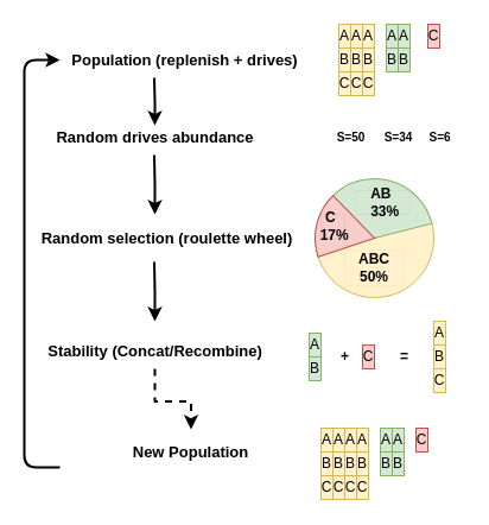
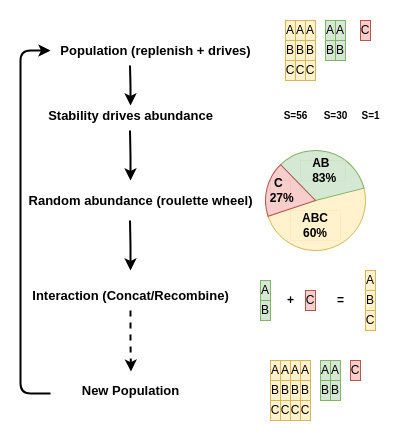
  <mxCell id="0" />
  <mxCell id="1" parent="0" />
  <mxCell id="2" value="" style="verticalLabelPosition=bottom;verticalAlign=top;html=1;shape=mxgraph.basic.pie;fillColor=#fff2cc;strokeColor=#d6b656;startAngle=0.2;endAngle=0.711;" vertex="1" parent="1"><mxGeometry x="265" y="150" width="100" height="100" as="geometry" /></mxCell>
  <mxCell id="3" value="" style="verticalLabelPosition=bottom;verticalAlign=top;html=1;shape=mxgraph.basic.pie;fillColor=#d5e8d4;strokeColor=#82b366;startAngle=0.168;endAngle=0.502;rotation=-105;" vertex="1" parent="1"><mxGeometry x="265" y="150" width="100" height="100" as="geometry" /></mxCell>
  <mxCell id="4" value="" style="verticalLabelPosition=bottom;verticalAlign=top;html=1;shape=mxgraph.basic.pie;fillColor=#f8cecc;strokeColor=#b85450;startAngle=0.324;endAngle=0.502;rotation=135;" vertex="1" parent="1"><mxGeometry x="264.997" y="149.997" width="100" height="100" as="geometry" /></mxCell>
- <mxCell id="5" value="ABC 50%" style="shape=rect;strokeWidth=0;fontStyle=1;html=1;whiteSpace=wrap;align=center;fillColor=#fff2cc;strokeColor=#d6b656;" vertex="1" parent="1"><mxGeometry x="290" y="210" width="50" height="30" as="geometry" /></mxCell>
+ <mxCell id="5" value="ABC 60%" style="shape=rect;strokeWidth=0;fontStyle=1;html=1;whiteSpace=wrap;align=center;fillColor=#fff2cc;strokeColor=#d6b656;" vertex="1" parent="1"><mxGeometry x="290" y="210" width="50" height="30" as="geometry" /></mxCell>
  <mxCell id="6" value="" style="align=left;html=1;verticalAlign=middle;labelPosition=right;verticalLabelPosition=middle;labelBackgroundColor=none;fontSize=10" connectable="0" vertex="1" parent="5"><mxGeometry x="50" y="15" as="geometry" /></mxCell>
- <mxCell id="7" value="C&amp;nbsp;&lt;div&gt;&amp;nbsp;17%&lt;/div&gt;" style="shape=rect;strokeWidth=0;fontStyle=1;html=1;whiteSpace=wrap;align=center;fillColor=#f8cecc;strokeColor=#b85450;" vertex="1" parent="1"><mxGeometry x="270" y="180" width="20" height="20" as="geometry" /></mxCell>
+ <mxCell id="7" value="C&amp;nbsp;&lt;div&gt;&amp;nbsp;27%&lt;/div&gt;" style="shape=rect;strokeWidth=0;fontStyle=1;html=1;whiteSpace=wrap;align=center;fillColor=#f8cecc;strokeColor=#b85450;" vertex="1" parent="1"><mxGeometry x="270" y="180" width="20" height="20" as="geometry" /></mxCell>
  <mxCell id="8" value="" style="align=left;html=1;verticalAlign=middle;labelPosition=right;verticalLabelPosition=middle;labelBackgroundColor=none;fontSize=10" connectable="0" vertex="1" parent="7"><mxGeometry x="20" y="10" as="geometry" /></mxCell>
  <mxCell id="9" value="&lt;b&gt;&lt;font style=&quot;font-size: 13px;&quot;&gt;Population (replenish + drives)&lt;/font&gt;&lt;/b&gt;" style="text;html=1;align=center;verticalAlign=middle;resizable=0;points=[];autosize=1;strokeColor=none;fillColor=none;" vertex="1" parent="1"><mxGeometry x="50" y="35" width="210" height="30" as="geometry" /></mxCell>
- <mxCell id="10" value="&lt;b&gt;&lt;font style=&quot;font-size: 13px;&quot;&gt;Random selection (roulette wheel)&lt;/font&gt;&lt;/b&gt;" style="text;html=1;align=center;verticalAlign=middle;resizable=0;points=[];autosize=1;strokeColor=none;fillColor=none;" vertex="1" parent="1"><mxGeometry x="20" y="185" width="240" height="30" as="geometry" /></mxCell>
+ <mxCell id="10" value="&lt;b&gt;&lt;font style=&quot;font-size: 13px;&quot;&gt;Random abundance (roulette wheel)&lt;/font&gt;&lt;/b&gt;" style="text;html=1;align=center;verticalAlign=middle;resizable=0;points=[];autosize=1;strokeColor=none;fillColor=none;" vertex="1" parent="1"><mxGeometry x="20" y="185" width="240" height="30" as="geometry" /></mxCell>
  <mxCell id="11" value="" style="edgeStyle=orthogonalEdgeStyle;rounded=0;orthogonalLoop=1;jettySize=auto;html=1;strokeWidth=2;entryX=0.504;entryY=-0.133;entryDx=0;entryDy=0;entryPerimeter=0;dashed=1;" edge="1" parent="1" source="12" target="13"><mxGeometry relative="1" as="geometry"><mxPoint x="130" y="360" as="targetPoint" /></mxGeometry></mxCell>
- <mxCell id="12" value="&lt;b&gt;&lt;font style=&quot;font-size: 13px;&quot;&gt;Stability (Concat/Recombine)&lt;/font&gt;&lt;/b&gt;" style="text;html=1;align=center;verticalAlign=middle;resizable=0;points=[];autosize=1;strokeColor=none;fillColor=none;" vertex="1" parent="1"><mxGeometry x="20" y="280" width="220" height="30" as="geometry" /></mxCell>
- <mxCell id="13" value="&lt;b&gt;&lt;font style=&quot;font-size: 13px;&quot;&gt;New Population&lt;/font&gt;&lt;/b&gt;" style="text;html=1;align=center;verticalAlign=middle;resizable=0;points=[];autosize=1;strokeColor=none;fillColor=none;" vertex="1" parent="1"><mxGeometry x="100" y="365" width="120" height="30" as="geometry" /></mxCell>
+ <mxCell id="12" value="&lt;b&gt;&lt;font style=&quot;font-size: 13px;&quot;&gt;Interaction (Concat/Recombine)&lt;/font&gt;&lt;/b&gt;" style="text;html=1;align=center;verticalAlign=middle;resizable=0;points=[];autosize=1;strokeColor=none;fillColor=none;" vertex="1" parent="1"><mxGeometry x="20" y="280" width="220" height="30" as="geometry" /></mxCell>
+ <mxCell id="13" value="&lt;b&gt;&lt;font style=&quot;font-size: 13px;&quot;&gt;New Population&lt;/font&gt;&lt;/b&gt;" style="text;html=1;align=center;verticalAlign=middle;resizable=0;points=[];autosize=1;strokeColor=none;fillColor=none;" vertex="1" parent="1"><mxGeometry x="70" y="375" width="120" height="30" as="geometry" /></mxCell>
  <mxCell id="14" value="" style="endArrow=classic;html=1;rounded=1;strokeWidth=2;curved=0;" edge="1" parent="1"><mxGeometry width="50" height="50" relative="1" as="geometry"><mxPoint x="50" y="393" as="sourcePoint" /><mxPoint x="50" y="50" as="targetPoint" /><Array as="points"><mxPoint x="20" y="393" /><mxPoint x="20" y="330" /><mxPoint x="20" y="280" /><mxPoint x="20" y="50" /></Array></mxGeometry></mxCell>
  <mxCell id="15" value="" style="group" connectable="0" vertex="1" parent="1"><mxGeometry x="285" y="20" width="60" height="60" as="geometry" /></mxCell>
  <mxCell id="16" value="A" style="rounded=0;whiteSpace=wrap;html=1;fillColor=#fff2cc;strokeColor=#d6b656;" vertex="1" parent="15"><mxGeometry x="10" width="10" height="20" as="geometry" /></mxCell>
  <mxCell id="17" value="B" style="rounded=0;whiteSpace=wrap;html=1;fillColor=#fff2cc;strokeColor=#d6b656;" vertex="1" parent="15"><mxGeometry x="10" y="20" width="10" height="20" as="geometry" /></mxCell>
  <mxCell id="18" value="C" style="rounded=0;whiteSpace=wrap;html=1;fillColor=#fff2cc;strokeColor=#d6b656;" vertex="1" parent="15"><mxGeometry x="10" y="40" width="10" height="20" as="geometry" /></mxCell>
  <mxCell id="19" value="A" style="rounded=0;whiteSpace=wrap;html=1;fillColor=#fff2cc;strokeColor=#d6b656;" vertex="1" parent="15"><mxGeometry x="20" width="10" height="20" as="geometry" /></mxCell>
  <mxCell id="20" value="B" style="rounded=0;whiteSpace=wrap;html=1;fillColor=#fff2cc;strokeColor=#d6b656;" vertex="1" parent="15"><mxGeometry x="20" y="20" width="10" height="20" as="geometry" /></mxCell>
  <mxCell id="21" value="C" style="rounded=0;whiteSpace=wrap;html=1;fillColor=#fff2cc;strokeColor=#d6b656;" vertex="1" parent="15"><mxGeometry x="20" y="40" width="10" height="20" as="geometry" /></mxCell>
  <mxCell id="22" value="A" style="rounded=0;whiteSpace=wrap;html=1;fillColor=#d5e8d4;strokeColor=#82b366;" vertex="1" parent="15"><mxGeometry x="40" width="10" height="20" as="geometry" /></mxCell>
  <mxCell id="23" value="B" style="rounded=0;whiteSpace=wrap;html=1;fillColor=#d5e8d4;strokeColor=#82b366;" vertex="1" parent="15"><mxGeometry x="50" y="20" width="10" height="20" as="geometry" /></mxCell>
  <mxCell id="24" value="A" style="rounded=0;whiteSpace=wrap;html=1;fillColor=#d5e8d4;strokeColor=#82b366;" vertex="1" parent="15"><mxGeometry x="50" width="10" height="20" as="geometry" /></mxCell>
  <mxCell id="25" value="B" style="rounded=0;whiteSpace=wrap;html=1;fillColor=#d5e8d4;strokeColor=#82b366;" vertex="1" parent="15"><mxGeometry x="40" y="20" width="10" height="20" as="geometry" /></mxCell>
  <mxCell id="26" value="A" style="rounded=0;whiteSpace=wrap;html=1;fillColor=#fff2cc;strokeColor=#d6b656;" vertex="1" parent="15"><mxGeometry width="10" height="20" as="geometry" /></mxCell>
  <mxCell id="27" value="B" style="rounded=0;whiteSpace=wrap;html=1;fillColor=#fff2cc;strokeColor=#d6b656;" vertex="1" parent="15"><mxGeometry y="20" width="10" height="20" as="geometry" /></mxCell>
  <mxCell id="28" value="C" style="rounded=0;whiteSpace=wrap;html=1;fillColor=#fff2cc;strokeColor=#d6b656;" vertex="1" parent="15"><mxGeometry y="40" width="10" height="20" as="geometry" /></mxCell>
  <mxCell id="29" value="" style="group" connectable="0" vertex="1" parent="1"><mxGeometry x="260" y="270" width="115" height="60" as="geometry" /></mxCell>
  <mxCell id="30" value="C" style="rounded=0;whiteSpace=wrap;html=1;fillColor=#f8cecc;strokeColor=#b85450;" vertex="1" parent="29"><mxGeometry x="45" y="20" width="10" height="20" as="geometry" /></mxCell>
  <mxCell id="31" value="A" style="rounded=0;whiteSpace=wrap;html=1;fillColor=#d5e8d4;strokeColor=#82b366;" vertex="1" parent="29"><mxGeometry y="10" width="10" height="20" as="geometry" /></mxCell>
  <mxCell id="32" value="B" style="rounded=0;whiteSpace=wrap;html=1;fillColor=#d5e8d4;strokeColor=#82b366;" vertex="1" parent="29"><mxGeometry y="30" width="10" height="20" as="geometry" /></mxCell>
  <mxCell id="33" value="&lt;b&gt;+&lt;/b&gt;" style="text;html=1;align=center;verticalAlign=middle;resizable=0;points=[];autosize=1;strokeColor=none;fillColor=none;" vertex="1" parent="29"><mxGeometry x="15" y="15" width="30" height="30" as="geometry" /></mxCell>
  <mxCell id="34" value="&lt;b&gt;=&lt;/b&gt;" style="text;html=1;align=center;verticalAlign=middle;resizable=0;points=[];autosize=1;strokeColor=none;fillColor=none;" vertex="1" parent="29"><mxGeometry x="65" y="15" width="30" height="30" as="geometry" /></mxCell>
  <mxCell id="35" value="A" style="rounded=0;whiteSpace=wrap;html=1;fillColor=#fff2cc;strokeColor=#d6b656;" vertex="1" parent="29"><mxGeometry x="105" width="10" height="20" as="geometry" /></mxCell>
  <mxCell id="36" value="B" style="rounded=0;whiteSpace=wrap;html=1;fillColor=#fff2cc;strokeColor=#d6b656;" vertex="1" parent="29"><mxGeometry x="105" y="20" width="10" height="20" as="geometry" /></mxCell>
  <mxCell id="37" value="C" style="rounded=0;whiteSpace=wrap;html=1;fillColor=#fff2cc;strokeColor=#d6b656;" vertex="1" parent="29"><mxGeometry x="105" y="40" width="10" height="20" as="geometry" /></mxCell>
  <mxCell id="38" value="" style="edgeStyle=orthogonalEdgeStyle;rounded=0;orthogonalLoop=1;jettySize=auto;html=1;strokeWidth=2;" edge="1" parent="1"><mxGeometry relative="1" as="geometry"><mxPoint x="129.5" y="220" as="sourcePoint" /><mxPoint x="130" y="270" as="targetPoint" /></mxGeometry></mxCell>
- <mxCell id="39" value="AB&amp;nbsp; &amp;nbsp;33%" style="shape=rect;strokeWidth=0;fontStyle=1;html=1;whiteSpace=wrap;align=center;fillColor=#d5e8d4;strokeColor=#82b366;" vertex="1" parent="1"><mxGeometry x="300" y="160" width="45" height="20" as="geometry" /></mxCell>
+ <mxCell id="39" value="AB&amp;nbsp; &amp;nbsp;83%" style="shape=rect;strokeWidth=0;fontStyle=1;html=1;whiteSpace=wrap;align=center;fillColor=#d5e8d4;strokeColor=#82b366;" vertex="1" parent="1"><mxGeometry x="300" y="160" width="45" height="20" as="geometry" /></mxCell>
  <mxCell id="40" value="" style="align=left;html=1;verticalAlign=middle;labelPosition=right;verticalLabelPosition=middle;labelBackgroundColor=none;fontSize=10" connectable="0" vertex="1" parent="39"><mxGeometry x="45" y="10" as="geometry" /></mxCell>
- <mxCell id="41" value="&lt;b&gt;&lt;font style=&quot;font-size: 10px;&quot;&gt;S=50&lt;/font&gt;&lt;/b&gt;" style="text;html=1;align=center;verticalAlign=middle;resizable=0;points=[];autosize=1;strokeColor=none;fillColor=none;" vertex="1" parent="1"><mxGeometry x="270" y="100" width="50" height="30" as="geometry" /></mxCell>
- <mxCell id="42" value="&lt;b&gt;&lt;font style=&quot;font-size: 10px;&quot;&gt;S=34&lt;/font&gt;&lt;/b&gt;" style="text;html=1;align=center;verticalAlign=middle;resizable=0;points=[];autosize=1;strokeColor=none;fillColor=none;" vertex="1" parent="1"><mxGeometry x="310" y="100" width="50" height="30" as="geometry" /></mxCell>
- <mxCell id="43" value="&lt;b&gt;&lt;font style=&quot;font-size: 10px;&quot;&gt;S=6&lt;/font&gt;&lt;/b&gt;" style="text;html=1;align=center;verticalAlign=middle;resizable=0;points=[];autosize=1;strokeColor=none;fillColor=none;" vertex="1" parent="1"><mxGeometry x="350" y="100" width="40" height="30" as="geometry" /></mxCell>
+ <mxCell id="41" value="&lt;b&gt;&lt;font style=&quot;font-size: 10px;&quot;&gt;S=56&lt;/font&gt;&lt;/b&gt;" style="text;html=1;align=center;verticalAlign=middle;resizable=0;points=[];autosize=1;strokeColor=none;fillColor=none;" vertex="1" parent="1"><mxGeometry x="270" y="100" width="50" height="30" as="geometry" /></mxCell>
+ <mxCell id="42" value="&lt;b&gt;&lt;font style=&quot;font-size: 10px;&quot;&gt;S=30&lt;/font&gt;&lt;/b&gt;" style="text;html=1;align=center;verticalAlign=middle;resizable=0;points=[];autosize=1;strokeColor=none;fillColor=none;" vertex="1" parent="1"><mxGeometry x="310" y="100" width="50" height="30" as="geometry" /></mxCell>
+ <mxCell id="43" value="&lt;b&gt;&lt;font style=&quot;font-size: 10px;&quot;&gt;S=1&lt;/font&gt;&lt;/b&gt;" style="text;html=1;align=center;verticalAlign=middle;resizable=0;points=[];autosize=1;strokeColor=none;fillColor=none;" vertex="1" parent="1"><mxGeometry x="350" y="100" width="40" height="30" as="geometry" /></mxCell>
  <mxCell id="44" value="C" style="rounded=0;whiteSpace=wrap;html=1;fillColor=#f8cecc;strokeColor=#b85450;" vertex="1" parent="1"><mxGeometry x="360" y="20" width="10" height="20" as="geometry" /></mxCell>
- <mxCell id="45" value="&lt;span style=&quot;font-size: 13px;&quot;&gt;&lt;b&gt;Random drives abundance&lt;/b&gt;&lt;/span&gt;" style="text;html=1;align=center;verticalAlign=middle;resizable=0;points=[];autosize=1;strokeColor=none;fillColor=none;" vertex="1" parent="1"><mxGeometry x="35" y="100" width="190" height="30" as="geometry" /></mxCell>
+ <mxCell id="45" value="&lt;span style=&quot;font-size: 13px;&quot;&gt;&lt;b&gt;Stability drives abundance&lt;/b&gt;&lt;/span&gt;" style="text;html=1;align=center;verticalAlign=middle;resizable=0;points=[];autosize=1;strokeColor=none;fillColor=none;" vertex="1" parent="1"><mxGeometry x="35" y="100" width="190" height="30" as="geometry" /></mxCell>
  <mxCell id="46" value="" style="edgeStyle=orthogonalEdgeStyle;rounded=0;orthogonalLoop=1;jettySize=auto;html=1;strokeWidth=2;" edge="1" parent="1"><mxGeometry relative="1" as="geometry"><mxPoint x="129.5" y="130" as="sourcePoint" /><mxPoint x="130" y="180" as="targetPoint" /></mxGeometry></mxCell>
  <mxCell id="47" value="" style="edgeStyle=orthogonalEdgeStyle;rounded=0;orthogonalLoop=1;jettySize=auto;html=1;strokeWidth=2;" edge="1" parent="1"><mxGeometry relative="1" as="geometry"><mxPoint x="129.5" y="65" as="sourcePoint" /><mxPoint x="130" y="105" as="targetPoint" /></mxGeometry></mxCell>
  <mxCell id="48" value="" style="group" connectable="0" vertex="1" parent="1"><mxGeometry x="270" y="360" width="90" height="60" as="geometry" /></mxCell>
  <mxCell id="49" value="" style="group" connectable="0" vertex="1" parent="48"><mxGeometry width="70" height="60" as="geometry" /></mxCell>
  <mxCell id="50" value="A" style="rounded=0;whiteSpace=wrap;html=1;fillColor=#fff2cc;strokeColor=#d6b656;" vertex="1" parent="49"><mxGeometry x="20" width="10" height="20" as="geometry" /></mxCell>
  <mxCell id="51" value="B" style="rounded=0;whiteSpace=wrap;html=1;fillColor=#fff2cc;strokeColor=#d6b656;" vertex="1" parent="49"><mxGeometry x="20" y="20" width="10" height="20" as="geometry" /></mxCell>
  <mxCell id="52" value="C" style="rounded=0;whiteSpace=wrap;html=1;fillColor=#fff2cc;strokeColor=#d6b656;" vertex="1" parent="49"><mxGeometry x="20" y="40" width="10" height="20" as="geometry" /></mxCell>
  <mxCell id="53" value="A" style="rounded=0;whiteSpace=wrap;html=1;fillColor=#fff2cc;strokeColor=#d6b656;" vertex="1" parent="49"><mxGeometry x="30" width="10" height="20" as="geometry" /></mxCell>
  <mxCell id="54" value="B" style="rounded=0;whiteSpace=wrap;html=1;fillColor=#fff2cc;strokeColor=#d6b656;" vertex="1" parent="49"><mxGeometry x="30" y="20" width="10" height="20" as="geometry" /></mxCell>
  <mxCell id="55" value="C" style="rounded=0;whiteSpace=wrap;html=1;fillColor=#fff2cc;strokeColor=#d6b656;" vertex="1" parent="49"><mxGeometry x="30" y="40" width="10" height="20" as="geometry" /></mxCell>
  <mxCell id="56" value="A" style="rounded=0;whiteSpace=wrap;html=1;fillColor=#d5e8d4;strokeColor=#82b366;" vertex="1" parent="49"><mxGeometry x="50" width="10" height="20" as="geometry" /></mxCell>
  <mxCell id="57" value="B" style="rounded=0;whiteSpace=wrap;html=1;fillColor=#d5e8d4;strokeColor=#82b366;" vertex="1" parent="49"><mxGeometry x="50" y="20" width="10" height="20" as="geometry" /></mxCell>
  <mxCell id="58" value="A" style="rounded=0;whiteSpace=wrap;html=1;fillColor=#d5e8d4;strokeColor=#82b366;" vertex="1" parent="49"><mxGeometry x="60" width="10" height="20" as="geometry" /></mxCell>
  <mxCell id="59" value="B" style="rounded=0;whiteSpace=wrap;html=1;fillColor=#d5e8d4;strokeColor=#82b366;" vertex="1" parent="49"><mxGeometry x="60" y="20" width="10" height="20" as="geometry" /></mxCell>
  <mxCell id="60" value="A" style="rounded=0;whiteSpace=wrap;html=1;fillColor=#fff2cc;strokeColor=#d6b656;" vertex="1" parent="49"><mxGeometry x="10" width="10" height="20" as="geometry" /></mxCell>
  <mxCell id="61" value="B" style="rounded=0;whiteSpace=wrap;html=1;fillColor=#fff2cc;strokeColor=#d6b656;" vertex="1" parent="49"><mxGeometry x="10" y="20" width="10" height="20" as="geometry" /></mxCell>
  <mxCell id="62" value="C" style="rounded=0;whiteSpace=wrap;html=1;fillColor=#fff2cc;strokeColor=#d6b656;" vertex="1" parent="49"><mxGeometry x="10" y="40" width="10" height="20" as="geometry" /></mxCell>
  <mxCell id="63" value="A" style="rounded=0;whiteSpace=wrap;html=1;fillColor=#fff2cc;strokeColor=#d6b656;" vertex="1" parent="49"><mxGeometry width="10" height="20" as="geometry" /></mxCell>
  <mxCell id="64" value="B" style="rounded=0;whiteSpace=wrap;html=1;fillColor=#fff2cc;strokeColor=#d6b656;" vertex="1" parent="49"><mxGeometry y="20" width="10" height="20" as="geometry" /></mxCell>
  <mxCell id="65" value="C" style="rounded=0;whiteSpace=wrap;html=1;fillColor=#fff2cc;strokeColor=#d6b656;" vertex="1" parent="49"><mxGeometry y="40" width="10" height="20" as="geometry" /></mxCell>
  <mxCell id="66" value="C" style="rounded=0;whiteSpace=wrap;html=1;fillColor=#f8cecc;strokeColor=#b85450;" vertex="1" parent="48"><mxGeometry x="80" width="10" height="20" as="geometry" /></mxCell>
